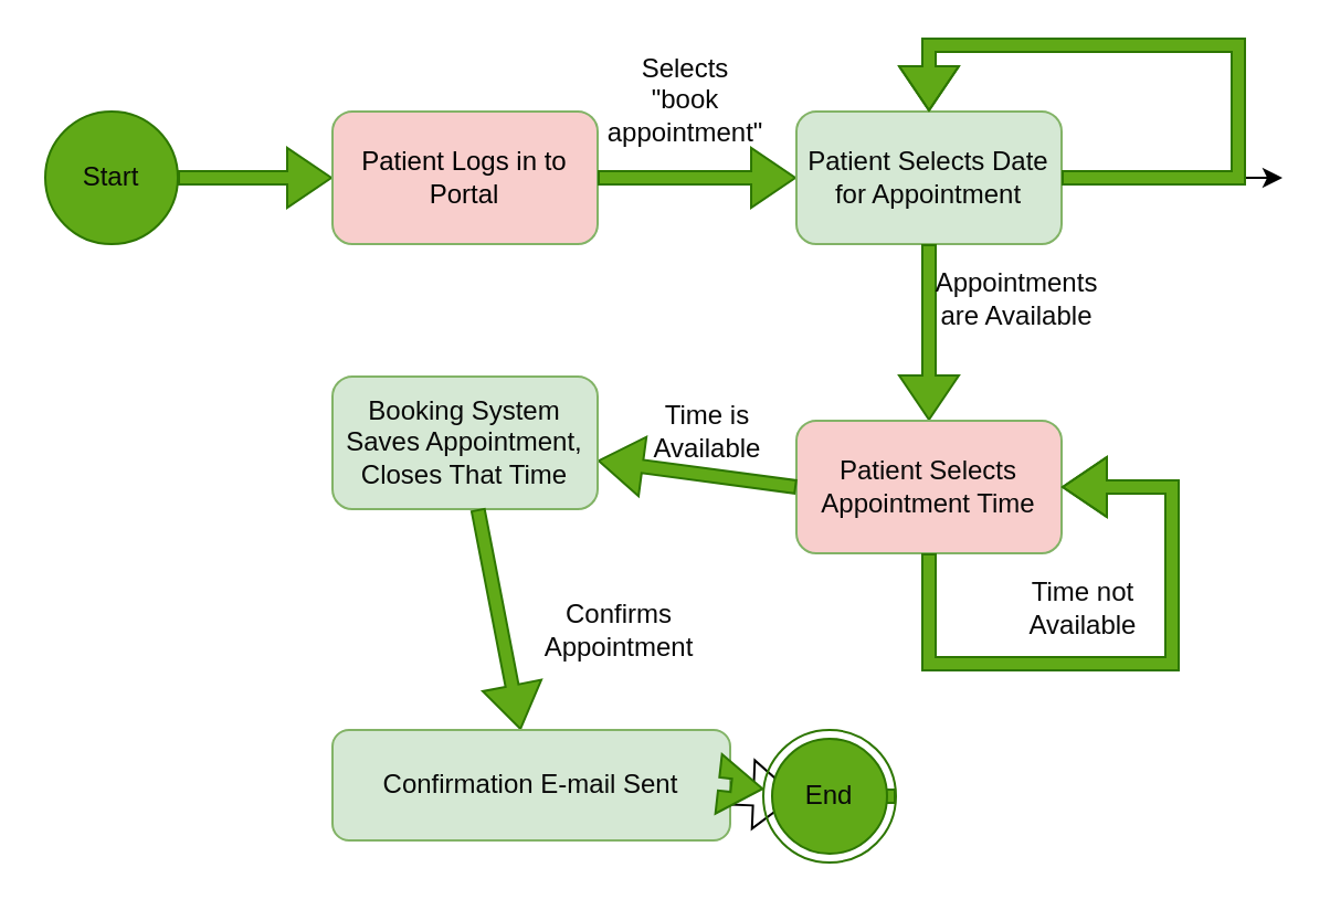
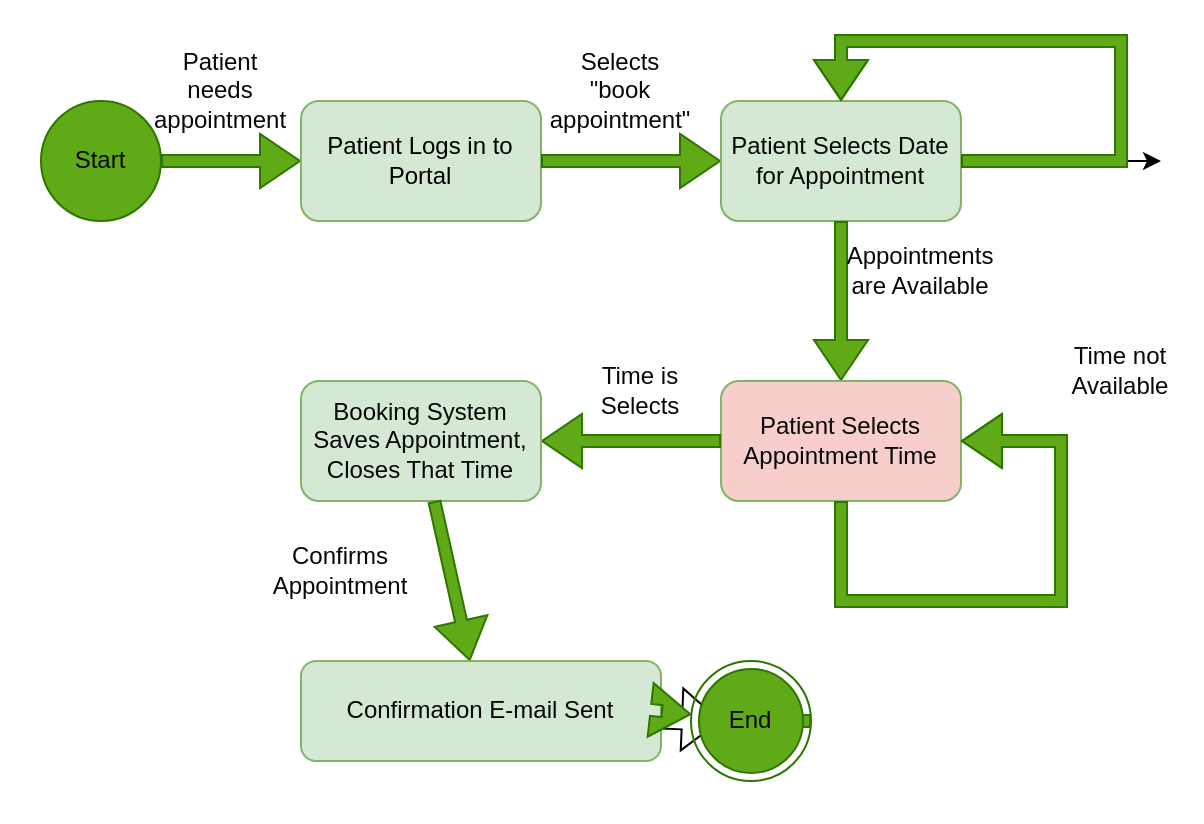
  <mxCell id="0" />
  <mxCell id="1" parent="0" />
  <mxCell id="2" value="" style="ellipse;whiteSpace=wrap;html=1;aspect=fixed;fillColor=#60a917;fontColor=#ffffff;strokeColor=#2D7600;" vertex="1" parent="1"><mxGeometry x="20" y="50" width="60" height="60" as="geometry" /></mxCell>
  <mxCell id="3" value="" style="shape=flexArrow;endArrow=classic;html=1;rounded=0;exitX=1;exitY=0.5;exitDx=0;exitDy=0;fillColor=#60a917;strokeColor=#2D7600;width=6;endSize=6.33;" edge="1" parent="1" source="2"><mxGeometry width="50" height="50" relative="1" as="geometry"><mxPoint x="200" y="430" as="sourcePoint" /><mxPoint x="150" y="80" as="targetPoint" /></mxGeometry></mxCell>
- <mxCell id="4" value="Patient Logs in to Portal" style="rounded=1;whiteSpace=wrap;html=1;fillColor=#f8cecc;strokeColor=#82b366;fontColor=#000000;" vertex="1" parent="1"><mxGeometry x="150" y="50" width="120" height="60" as="geometry" /></mxCell>
+ <mxCell id="4" value="Patient Logs in to Portal" style="rounded=1;whiteSpace=wrap;html=1;fillColor=#d5e8d4;strokeColor=#82b366;fontColor=#000000;" vertex="1" parent="1"><mxGeometry x="150" y="50" width="120" height="60" as="geometry" /></mxCell>
  <mxCell id="5" value="" style="shape=flexArrow;endArrow=classic;html=1;rounded=0;fillColor=#60a917;strokeColor=#2D7600;width=6;endSize=6.33;" edge="1" parent="1" source="4"><mxGeometry width="50" height="50" relative="1" as="geometry"><mxPoint x="340" y="90" as="sourcePoint" /><mxPoint x="360" y="80" as="targetPoint" /></mxGeometry></mxCell>
  <mxCell id="6" value="" style="edgeStyle=orthogonalEdgeStyle;rounded=0;orthogonalLoop=1;jettySize=auto;html=1;" edge="1" parent="1" source="7"><mxGeometry relative="1" as="geometry"><mxPoint x="580" y="80" as="targetPoint" /></mxGeometry></mxCell>
  <mxCell id="7" value="&lt;font color=&quot;#080808&quot;&gt;Patient Selects Date for Appointment&lt;/font&gt;" style="rounded=1;whiteSpace=wrap;html=1;fillColor=#d5e8d4;strokeColor=#82b366;" vertex="1" parent="1"><mxGeometry x="360" y="50" width="120" height="60" as="geometry" /></mxCell>
  <mxCell id="8" value="" style="shape=flexArrow;endArrow=classic;html=1;rounded=0;exitX=1;exitY=0.5;exitDx=0;exitDy=0;fillColor=#60a917;strokeColor=#2D7600;width=6;endSize=6.33;entryX=0.5;entryY=0;entryDx=0;entryDy=0;entryPerimeter=0;" edge="1" parent="1" source="7" target="7"><mxGeometry width="50" height="50" relative="1" as="geometry"><mxPoint x="640" y="90" as="sourcePoint" /><mxPoint x="390" y="20" as="targetPoint" /><Array as="points"><mxPoint x="560" y="80" /><mxPoint x="560" y="20" /><mxPoint x="420" y="20" /></Array></mxGeometry></mxCell>
  <mxCell id="9" value="" style="shape=flexArrow;endArrow=classic;html=1;rounded=0;exitX=0.5;exitY=1;exitDx=0;exitDy=0;fillColor=#60a917;strokeColor=#2D7600;width=6;endSize=6.33;" edge="1" parent="1" source="7"><mxGeometry width="50" height="50" relative="1" as="geometry"><mxPoint x="580" y="230" as="sourcePoint" /><mxPoint x="420" y="190" as="targetPoint" /></mxGeometry></mxCell>
  <mxCell id="10" value="&lt;font color=&quot;#080808&quot;&gt;Patient Selects Appointment Time&lt;/font&gt;" style="rounded=1;whiteSpace=wrap;html=1;fillColor=#f8cecc;strokeColor=#82b366;" vertex="1" parent="1"><mxGeometry x="360" y="190" width="120" height="60" as="geometry" /></mxCell>
  <mxCell id="11" value="" style="shape=flexArrow;endArrow=classic;html=1;rounded=0;exitX=0;exitY=0.5;exitDx=0;exitDy=0;fillColor=#60a917;strokeColor=#2D7600;width=6;endSize=6.33;" edge="1" parent="1" source="10" target="12"><mxGeometry width="50" height="50" relative="1" as="geometry"><mxPoint x="240" y="400" as="sourcePoint" /><mxPoint x="260" y="220" as="targetPoint" /></mxGeometry></mxCell>
- <mxCell id="12" value="&lt;font color=&quot;#080808&quot;&gt;Booking System Saves Appointment, Closes That Time&lt;/font&gt;" style="rounded=1;whiteSpace=wrap;html=1;fillColor=#d5e8d4;strokeColor=#82b366;" vertex="1" parent="1"><mxGeometry x="150" y="170" width="120" height="60" as="geometry" /></mxCell>
+ <mxCell id="12" value="&lt;font color=&quot;#080808&quot;&gt;Booking System Saves Appointment, Closes That Time&lt;/font&gt;" style="rounded=1;whiteSpace=wrap;html=1;fillColor=#d5e8d4;strokeColor=#82b366;" vertex="1" parent="1"><mxGeometry x="150" y="190" width="120" height="60" as="geometry" /></mxCell>
  <mxCell id="13" value="" style="shape=flexArrow;endArrow=classic;html=1;rounded=0;fillColor=#60a917;strokeColor=#2D7600;width=6;endSize=6.33;" edge="1" parent="1" source="12" target="14"><mxGeometry width="50" height="50" relative="1" as="geometry"><mxPoint x="220" y="360" as="sourcePoint" /><mxPoint x="210" y="360" as="targetPoint" /></mxGeometry></mxCell>
  <mxCell id="14" value="&lt;font color=&quot;#080808&quot;&gt;Confirmation E-mail Sent&lt;/font&gt;" style="rounded=1;whiteSpace=wrap;html=1;fillColor=#d5e8d4;strokeColor=#82b366;" vertex="1" parent="1"><mxGeometry x="150" y="330" width="180" height="50" as="geometry" /></mxCell>
+ <mxCell id="15" value="&lt;font color=&quot;#080808&quot;&gt;Patient needs appointment&lt;/font&gt;" style="text;html=1;strokeColor=none;fillColor=none;align=center;verticalAlign=middle;whiteSpace=wrap;rounded=0;" vertex="1" parent="1"><mxGeometry x="80" y="30" width="60" height="30" as="geometry" /></mxCell>
  <mxCell id="16" value="&lt;font color=&quot;#080808&quot;&gt;Selects &quot;book appointment&quot;&lt;/font&gt;" style="text;html=1;strokeColor=none;fillColor=none;align=center;verticalAlign=middle;whiteSpace=wrap;rounded=0;" vertex="1" parent="1"><mxGeometry x="280" y="30" width="60" height="30" as="geometry" /></mxCell>
  <mxCell id="17" value="&lt;p&gt;&lt;font color=&quot;#080808&quot;&gt;Appointments are Available&lt;/font&gt;&lt;/p&gt;" style="text;html=1;strokeColor=none;fillColor=none;align=center;verticalAlign=middle;whiteSpace=wrap;rounded=0;" vertex="1" parent="1"><mxGeometry x="430" y="120" width="60" height="30" as="geometry" /></mxCell>
- <mxCell id="18" value="Time is Available" style="text;html=1;strokeColor=none;fillColor=none;align=center;verticalAlign=middle;whiteSpace=wrap;rounded=0;fontColor=#080808;" vertex="1" parent="1"><mxGeometry x="290" y="180" width="60" height="30" as="geometry" /></mxCell>
+ <mxCell id="18" value="Time is Selects" style="text;html=1;strokeColor=none;fillColor=none;align=center;verticalAlign=middle;whiteSpace=wrap;rounded=0;fontColor=#080808;" vertex="1" parent="1"><mxGeometry x="290" y="180" width="60" height="30" as="geometry" /></mxCell>
  <mxCell id="19" value="" style="shape=flexArrow;endArrow=classic;html=1;rounded=0;fillColor=#60a917;strokeColor=#2D7600;width=6;endSize=6.33;" edge="1" parent="1" source="10" target="10"><mxGeometry width="50" height="50" relative="1" as="geometry"><mxPoint x="500" y="480" as="sourcePoint" /><mxPoint x="520" y="210" as="targetPoint" /><Array as="points"><mxPoint x="420" y="300" /><mxPoint x="530" y="300" /><mxPoint x="530" y="220" /></Array></mxGeometry></mxCell>
- <mxCell id="20" value="Time not Available" style="text;html=1;strokeColor=none;fillColor=none;align=center;verticalAlign=middle;whiteSpace=wrap;rounded=0;fontColor=#080808;" vertex="1" parent="1"><mxGeometry x="460" y="260" width="60" height="30" as="geometry" /></mxCell>
- <mxCell id="21" value="Confirms Appointment" style="text;html=1;strokeColor=none;fillColor=none;align=center;verticalAlign=middle;whiteSpace=wrap;rounded=0;fontColor=#080808;" vertex="1" parent="1"><mxGeometry x="250" y="270" width="60" height="30" as="geometry" /></mxCell>
+ <mxCell id="20" value="Time not Available" style="text;html=1;strokeColor=none;fillColor=none;align=center;verticalAlign=middle;whiteSpace=wrap;rounded=0;fontColor=#080808;" vertex="1" parent="1"><mxGeometry x="530" y="170" width="60" height="30" as="geometry" /></mxCell>
+ <mxCell id="21" value="Confirms Appointment" style="text;html=1;strokeColor=none;fillColor=none;align=center;verticalAlign=middle;whiteSpace=wrap;rounded=0;fontColor=#080808;" vertex="1" parent="1"><mxGeometry x="140" y="270" width="60" height="30" as="geometry" /></mxCell>
  <mxCell id="22" value="" style="shape=flexArrow;endArrow=classic;html=1;rounded=0;" edge="1" parent="1" source="14"><mxGeometry width="50" height="50" relative="1" as="geometry"><mxPoint x="550" y="410" as="sourcePoint" /><mxPoint x="360" y="360" as="targetPoint" /></mxGeometry></mxCell>
  <mxCell id="23" value="" style="shape=flexArrow;endArrow=classic;html=1;rounded=0;exitX=1;exitY=0.5;exitDx=0;exitDy=0;fillColor=#60a917;strokeColor=#2D7600;width=6;endSize=6.33;" edge="1" parent="1" source="25"><mxGeometry width="50" height="50" relative="1" as="geometry"><mxPoint x="370" y="380" as="sourcePoint" /><mxPoint x="370" y="360" as="targetPoint" /></mxGeometry></mxCell>
  <mxCell id="24" value="" style="shape=flexArrow;endArrow=classic;html=1;rounded=0;exitX=1;exitY=0.5;exitDx=0;exitDy=0;fillColor=#60a917;strokeColor=#2D7600;width=6;endSize=6.33;" edge="1" parent="1" source="14" target="25"><mxGeometry width="50" height="50" relative="1" as="geometry"><mxPoint x="270" y="360" as="sourcePoint" /><mxPoint x="370" y="360" as="targetPoint" /></mxGeometry></mxCell>
  <mxCell id="25" value="" style="ellipse;html=1;shape=endState;fillColor=#60a917;strokeColor=#2D7600;fontColor=#ffffff;" vertex="1" parent="1"><mxGeometry x="345" y="330" width="60" height="60" as="geometry" /></mxCell>
  <mxCell id="26" value="Start" style="text;html=1;strokeColor=none;fillColor=none;align=center;verticalAlign=middle;whiteSpace=wrap;rounded=0;fontColor=#080808;" vertex="1" parent="1"><mxGeometry x="20" y="65" width="60" height="30" as="geometry" /></mxCell>
  <mxCell id="27" value="End" style="text;html=1;strokeColor=none;fillColor=none;align=center;verticalAlign=middle;whiteSpace=wrap;rounded=0;fontColor=#080808;" vertex="1" parent="1"><mxGeometry x="345" y="345" width="60" height="30" as="geometry" /></mxCell>
